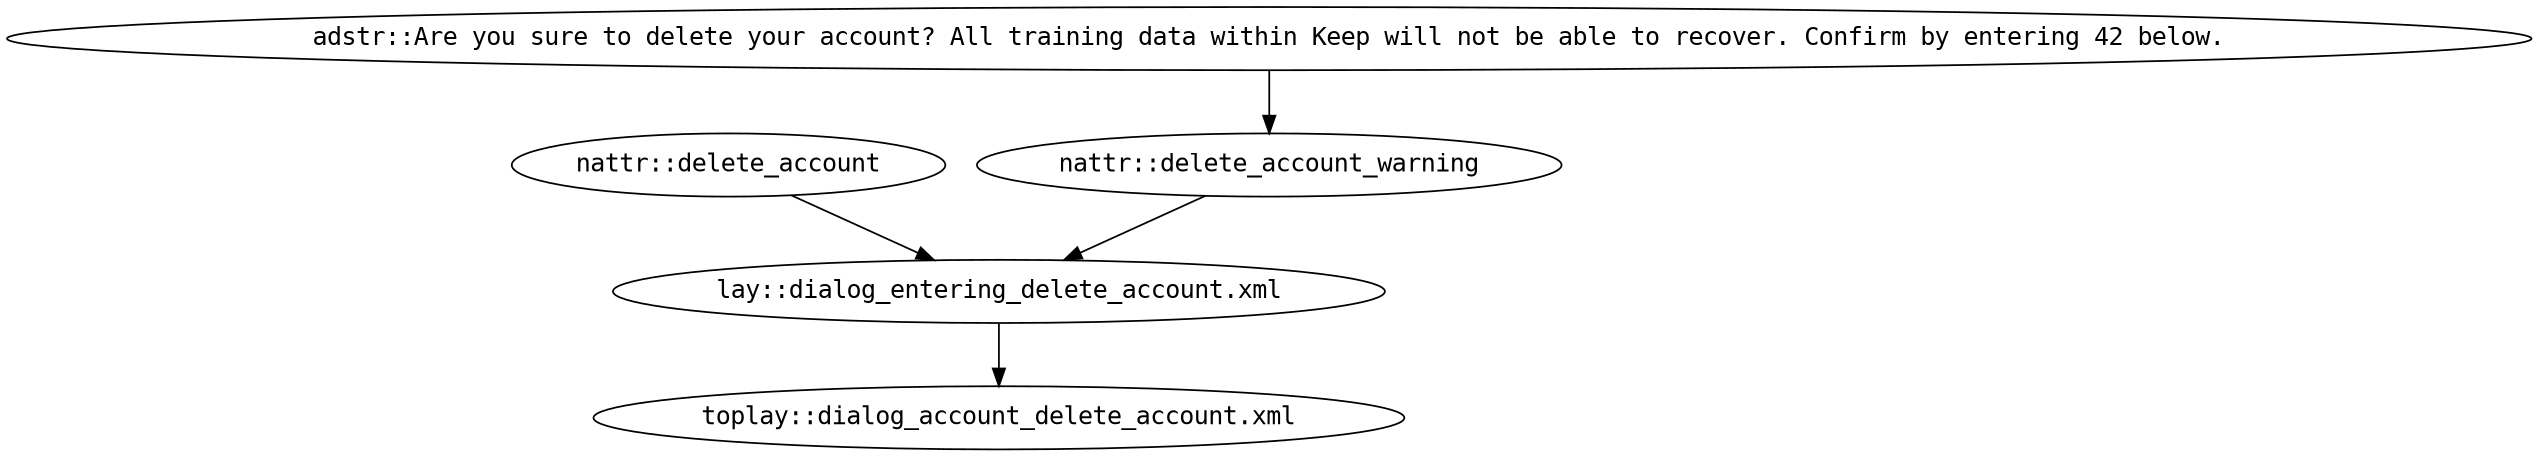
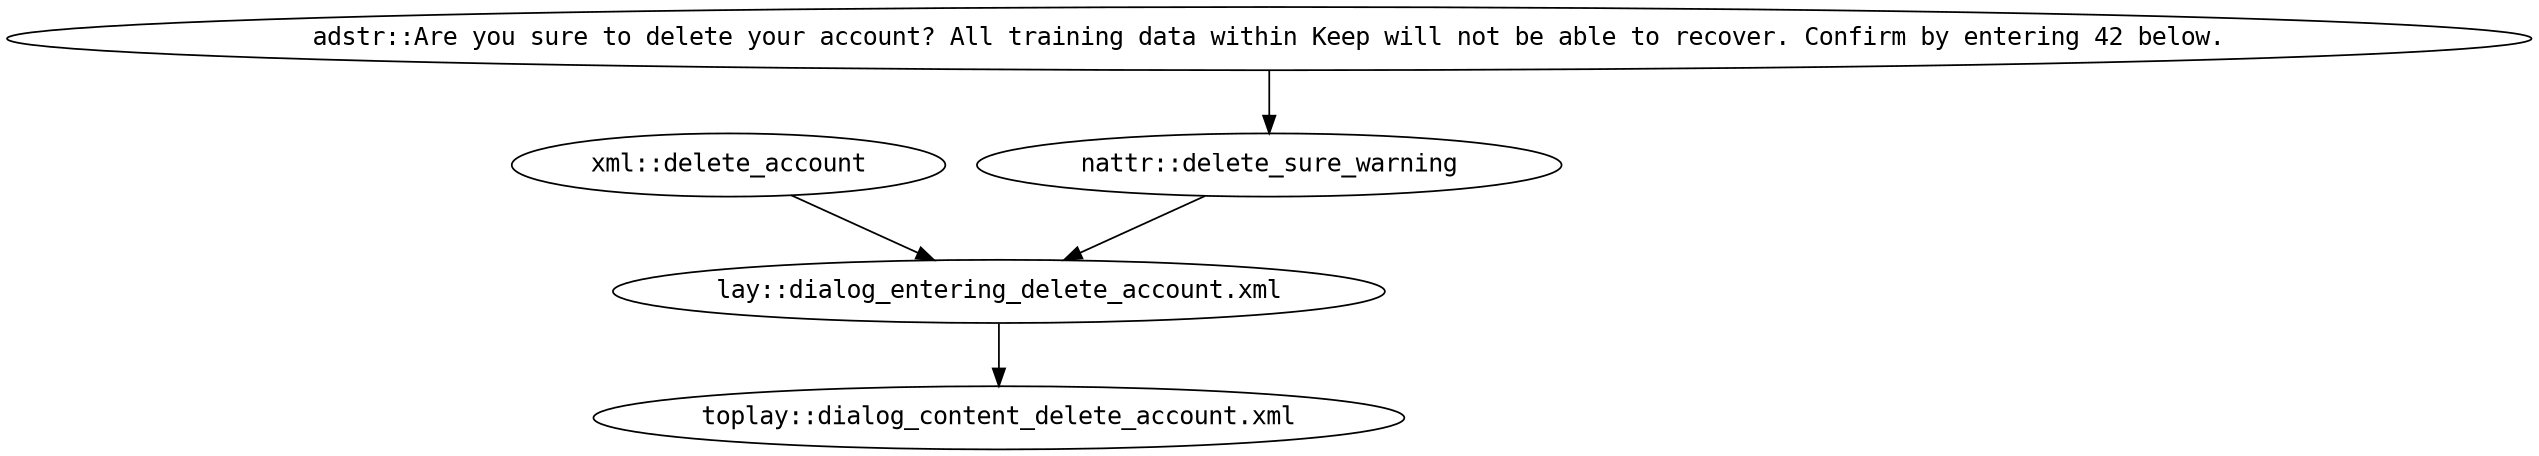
  digraph {
    fontname="DejaVu Sans Mono"
    node [fontname="DejaVu Sans Mono"]
    edge [fontname="DejaVu Sans Mono"]
    n1 [label="lay::dialog_entering_delete_account.xml"]
-   "nattr::delete_account"
-   "toplay::dialog_content_delete_account.xml" [label="toplay::dialog_account_delete_account.xml"]
+   "nattr::delete_account" [label="xml::delete_account"]
+   "toplay::dialog_content_delete_account.xml"
    "adstr::Are you sure to delete your account? All training data within Keep will not be able to recover. Confirm by entering 42 below."
-   "nattr::delete_account_warning"
+   "nattr::delete_account_warning" [label="nattr::delete_sure_warning"]
    n1 -> "toplay::dialog_content_delete_account.xml"
    "nattr::delete_account" -> n1
    "adstr::Are you sure to delete your account? All training data within Keep will not be able to recover. Confirm by entering 42 below." -> "nattr::delete_account_warning"
    "nattr::delete_account_warning" -> n1
  }
